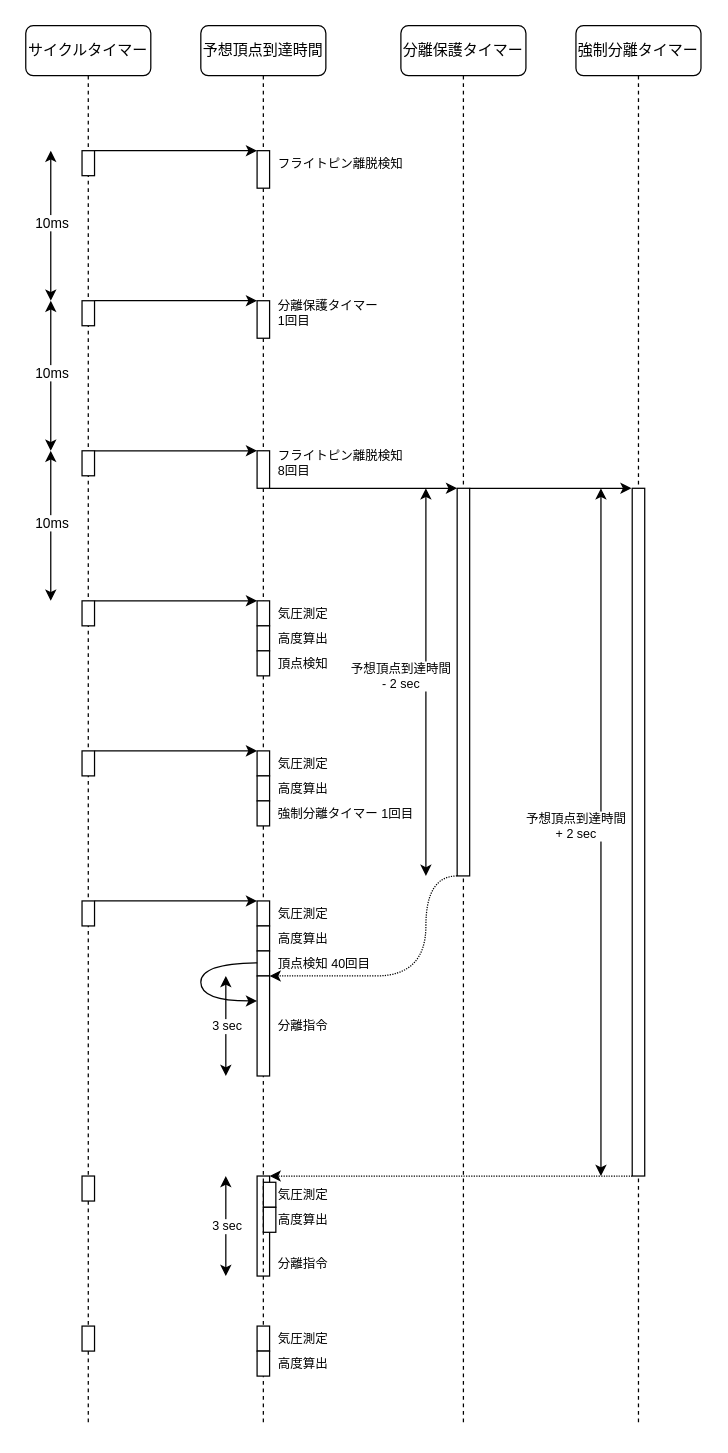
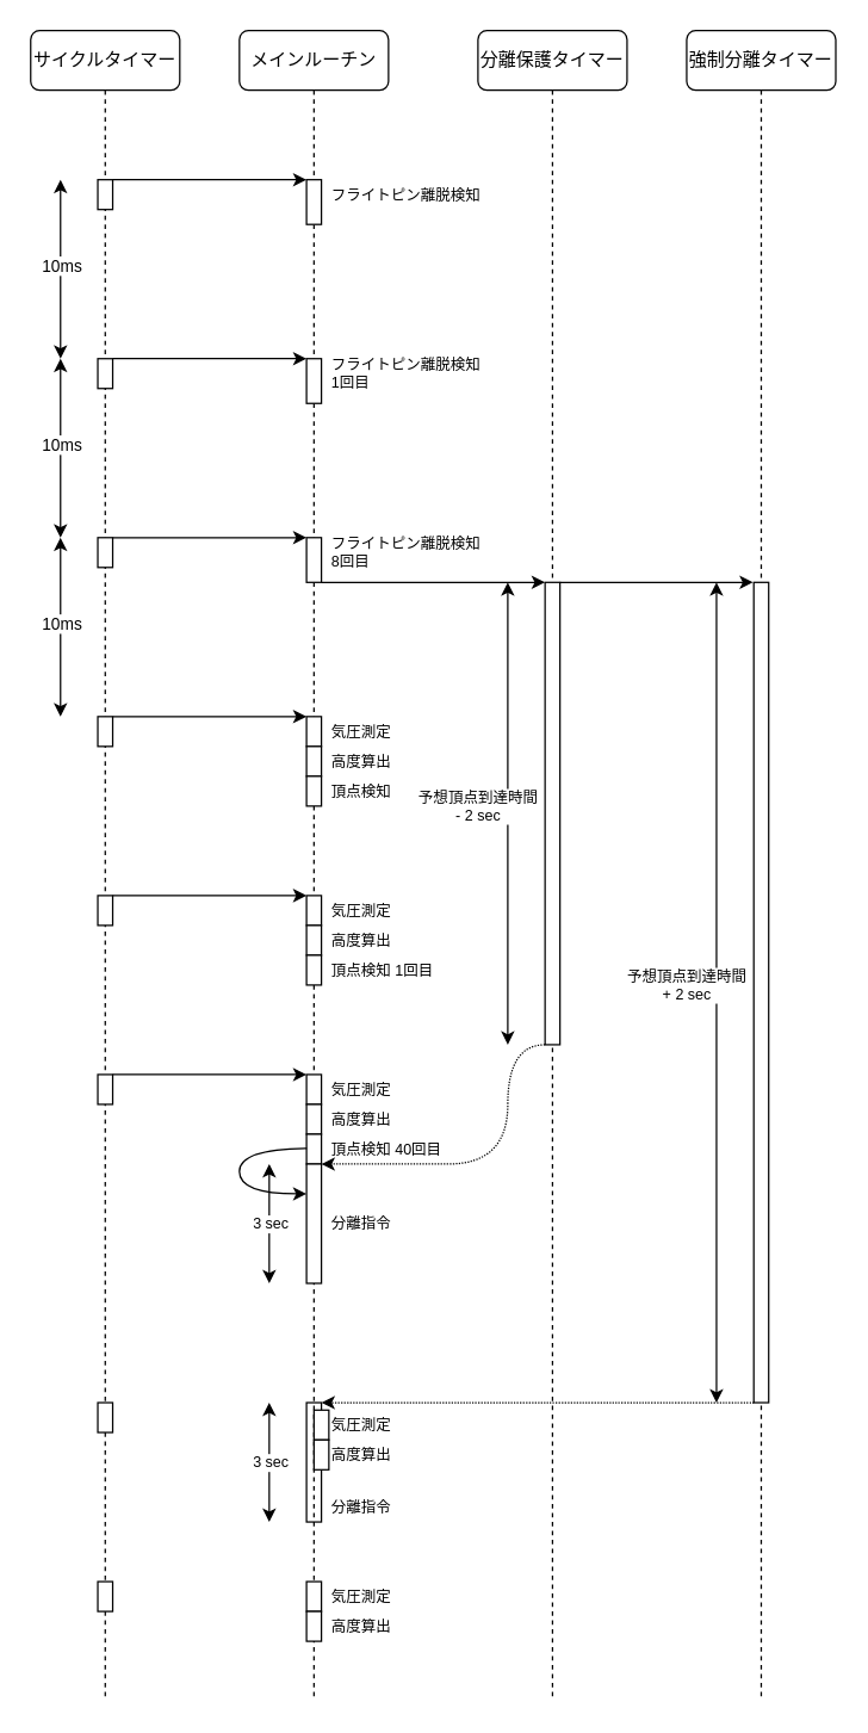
  <mxCell id="0" />
  <mxCell id="1" parent="0" />
  <mxCell id="2" value="" style="html=1;points=[];perimeter=orthogonalPerimeter;rounded=0;shadow=0;comic=0;labelBackgroundColor=none;strokeWidth=1;fontFamily=Verdana;fontSize=12;align=center;" parent="1" vertex="1"><mxGeometry x="205" y="940" width="10" height="80" as="geometry" /></mxCell>
- <mxCell id="3" value="予想頂点到達時間" style="shape=umlLifeline;perimeter=lifelinePerimeter;whiteSpace=wrap;html=1;container=1;collapsible=0;recursiveResize=0;outlineConnect=0;rounded=1;shadow=0;comic=0;labelBackgroundColor=none;strokeWidth=1;fontFamily=Verdana;fontSize=12;align=center;" parent="1" vertex="1"><mxGeometry x="160" y="20" width="100" height="1120" as="geometry" /></mxCell>
+ <mxCell id="3" value="メインルーチン" style="shape=umlLifeline;perimeter=lifelinePerimeter;whiteSpace=wrap;html=1;container=1;collapsible=0;recursiveResize=0;outlineConnect=0;rounded=1;shadow=0;comic=0;labelBackgroundColor=none;strokeWidth=1;fontFamily=Verdana;fontSize=12;align=center;" parent="1" vertex="1"><mxGeometry x="160" y="20" width="100" height="1120" as="geometry" /></mxCell>
  <mxCell id="4" style="edgeStyle=none;rounded=1;orthogonalLoop=1;jettySize=auto;html=1;fontSize=10;" parent="3" source="5" target="3" edge="1"><mxGeometry relative="1" as="geometry" /></mxCell>
  <mxCell id="5" value="" style="html=1;points=[];perimeter=orthogonalPerimeter;rounded=0;shadow=0;comic=0;labelBackgroundColor=none;strokeWidth=1;fontFamily=Verdana;fontSize=12;align=center;" parent="3" vertex="1"><mxGeometry x="45" y="100" width="10" height="30" as="geometry" /></mxCell>
  <mxCell id="6" value="" style="html=1;points=[];perimeter=orthogonalPerimeter;rounded=0;shadow=0;comic=0;labelBackgroundColor=none;strokeWidth=1;fontFamily=Verdana;fontSize=12;align=center;" parent="3" vertex="1"><mxGeometry x="45" y="220" width="10" height="30" as="geometry" /></mxCell>
  <mxCell id="7" value="" style="html=1;points=[];perimeter=orthogonalPerimeter;rounded=0;shadow=0;comic=0;labelBackgroundColor=none;strokeWidth=1;fontFamily=Verdana;fontSize=12;align=center;" parent="3" vertex="1"><mxGeometry x="45" y="340" width="10" height="30" as="geometry" /></mxCell>
  <mxCell id="8" value="" style="html=1;points=[];perimeter=orthogonalPerimeter;rounded=0;shadow=0;comic=0;labelBackgroundColor=none;strokeWidth=1;fontFamily=Verdana;fontSize=12;align=center;" parent="3" vertex="1"><mxGeometry x="45" y="460" width="10" height="20" as="geometry" /></mxCell>
  <mxCell id="9" value="" style="html=1;points=[];perimeter=orthogonalPerimeter;rounded=0;shadow=0;comic=0;labelBackgroundColor=none;strokeWidth=1;fontFamily=Verdana;fontSize=12;align=center;" parent="3" vertex="1"><mxGeometry x="45" y="480" width="10" height="20" as="geometry" /></mxCell>
  <mxCell id="10" value="" style="html=1;points=[];perimeter=orthogonalPerimeter;rounded=0;shadow=0;comic=0;labelBackgroundColor=none;strokeWidth=1;fontFamily=Verdana;fontSize=12;align=center;" parent="3" vertex="1"><mxGeometry x="45" y="500" width="10" height="20" as="geometry" /></mxCell>
  <mxCell id="11" value="" style="html=1;points=[];perimeter=orthogonalPerimeter;rounded=0;shadow=0;comic=0;labelBackgroundColor=none;strokeWidth=1;fontFamily=Verdana;fontSize=12;align=center;" parent="3" vertex="1"><mxGeometry x="45" y="580" width="10" height="20" as="geometry" /></mxCell>
  <mxCell id="12" value="" style="html=1;points=[];perimeter=orthogonalPerimeter;rounded=0;shadow=0;comic=0;labelBackgroundColor=none;strokeWidth=1;fontFamily=Verdana;fontSize=12;align=center;" parent="3" vertex="1"><mxGeometry x="45" y="600" width="10" height="20" as="geometry" /></mxCell>
  <mxCell id="13" value="" style="html=1;points=[];perimeter=orthogonalPerimeter;rounded=0;shadow=0;comic=0;labelBackgroundColor=none;strokeWidth=1;fontFamily=Verdana;fontSize=12;align=center;" parent="3" vertex="1"><mxGeometry x="45" y="620" width="10" height="20" as="geometry" /></mxCell>
  <mxCell id="14" value="" style="html=1;points=[];perimeter=orthogonalPerimeter;rounded=0;shadow=0;comic=0;labelBackgroundColor=none;strokeWidth=1;fontFamily=Verdana;fontSize=12;align=center;" parent="3" vertex="1"><mxGeometry x="45" y="700" width="10" height="20" as="geometry" /></mxCell>
  <mxCell id="15" value="" style="html=1;points=[];perimeter=orthogonalPerimeter;rounded=0;shadow=0;comic=0;labelBackgroundColor=none;strokeWidth=1;fontFamily=Verdana;fontSize=12;align=center;" parent="3" vertex="1"><mxGeometry x="45" y="720" width="10" height="20" as="geometry" /></mxCell>
  <mxCell id="16" value="" style="html=1;points=[];perimeter=orthogonalPerimeter;rounded=0;shadow=0;comic=0;labelBackgroundColor=none;strokeWidth=1;fontFamily=Verdana;fontSize=12;align=center;" parent="3" vertex="1"><mxGeometry x="45" y="740" width="10" height="20" as="geometry" /></mxCell>
  <mxCell id="17" value="" style="html=1;points=[];perimeter=orthogonalPerimeter;rounded=0;shadow=0;comic=0;labelBackgroundColor=none;strokeWidth=1;fontFamily=Verdana;fontSize=12;align=center;" parent="3" vertex="1"><mxGeometry x="45" y="760" width="10" height="80" as="geometry" /></mxCell>
  <mxCell id="18" style="edgeStyle=none;curved=1;orthogonalLoop=1;jettySize=auto;html=1;fontSize=10;exitX=0.014;exitY=0.478;exitDx=0;exitDy=0;exitPerimeter=0;" parent="3" source="16" edge="1"><mxGeometry relative="1" as="geometry"><mxPoint x="45" y="780" as="targetPoint" /><mxPoint x="40" y="750" as="sourcePoint" /><Array as="points"><mxPoint y="750" /><mxPoint y="780" /></Array></mxGeometry></mxCell>
  <mxCell id="19" value="" style="endArrow=classic;startArrow=classic;html=1;fontSize=10;curved=1;" parent="3" edge="1"><mxGeometry width="50" height="50" relative="1" as="geometry"><mxPoint x="20" y="840" as="sourcePoint" /><mxPoint x="20" y="760" as="targetPoint" /></mxGeometry></mxCell>
  <mxCell id="20" value="3 sec" style="edgeLabel;html=1;align=center;verticalAlign=middle;resizable=0;points=[];fontSize=10;" parent="19" vertex="1" connectable="0"><mxGeometry x="0.036" relative="1" as="geometry"><mxPoint as="offset" /></mxGeometry></mxCell>
  <mxCell id="21" value="分離指令" style="text;html=1;strokeColor=none;fillColor=none;align=left;verticalAlign=middle;whiteSpace=wrap;rounded=0;fontSize=10;" parent="3" vertex="1"><mxGeometry x="60" y="980" width="140" height="20" as="geometry" /></mxCell>
  <mxCell id="22" value="" style="html=1;points=[];perimeter=orthogonalPerimeter;rounded=0;shadow=0;comic=0;labelBackgroundColor=none;strokeWidth=1;fontFamily=Verdana;fontSize=12;align=center;" parent="3" vertex="1"><mxGeometry x="50" y="925" width="10" height="20" as="geometry" /></mxCell>
  <mxCell id="23" value="" style="html=1;points=[];perimeter=orthogonalPerimeter;rounded=0;shadow=0;comic=0;labelBackgroundColor=none;strokeWidth=1;fontFamily=Verdana;fontSize=12;align=center;" parent="3" vertex="1"><mxGeometry x="50" y="945" width="10" height="20" as="geometry" /></mxCell>
  <mxCell id="24" value="気圧測定" style="text;html=1;strokeColor=none;fillColor=none;align=left;verticalAlign=middle;whiteSpace=wrap;rounded=0;fontSize=10;" parent="3" vertex="1"><mxGeometry x="60" y="925" width="140" height="20" as="geometry" /></mxCell>
  <mxCell id="25" value="高度算出" style="text;html=1;strokeColor=none;fillColor=none;align=left;verticalAlign=middle;whiteSpace=wrap;rounded=0;fontSize=10;" parent="3" vertex="1"><mxGeometry x="60" y="945" width="140" height="20" as="geometry" /></mxCell>
  <mxCell id="26" value="分離保護タイマー" style="shape=umlLifeline;perimeter=lifelinePerimeter;whiteSpace=wrap;html=1;container=1;collapsible=0;recursiveResize=0;outlineConnect=0;rounded=1;shadow=0;comic=0;labelBackgroundColor=none;strokeWidth=1;fontFamily=Verdana;fontSize=12;align=center;" parent="1" vertex="1"><mxGeometry x="320" y="20" width="100" height="1120" as="geometry" /></mxCell>
  <mxCell id="27" value="" style="html=1;points=[];perimeter=orthogonalPerimeter;rounded=0;shadow=0;comic=0;labelBackgroundColor=none;strokeWidth=1;fontFamily=Verdana;fontSize=12;align=center;" parent="26" vertex="1"><mxGeometry x="45" y="370" width="10" height="310" as="geometry" /></mxCell>
  <mxCell id="28" value="予想頂点到達時間&lt;br&gt;-&amp;nbsp;2 sec" style="endArrow=classic;startArrow=classic;html=1;rounded=1;fontSize=10;" parent="26" edge="1"><mxGeometry x="0.032" y="20" width="50" height="50" relative="1" as="geometry"><mxPoint x="20" y="680" as="sourcePoint" /><mxPoint x="20" y="370" as="targetPoint" /><Array as="points" /><mxPoint as="offset" /></mxGeometry></mxCell>
  <mxCell id="29" value="" style="endArrow=classic;html=1;rounded=1;fontSize=10;entryX=-0.049;entryY=0;entryDx=0;entryDy=0;entryPerimeter=0;" parent="26" target="31" edge="1"><mxGeometry width="50" height="50" relative="1" as="geometry"><mxPoint x="55" y="370" as="sourcePoint" /><mxPoint x="105" y="320" as="targetPoint" /></mxGeometry></mxCell>
  <mxCell id="30" value="強制分離タイマー" style="shape=umlLifeline;perimeter=lifelinePerimeter;whiteSpace=wrap;html=1;container=1;collapsible=0;recursiveResize=0;outlineConnect=0;rounded=1;shadow=0;comic=0;labelBackgroundColor=none;strokeWidth=1;fontFamily=Verdana;fontSize=12;align=center;" parent="1" vertex="1"><mxGeometry x="460" y="20" width="100" height="1120" as="geometry" /></mxCell>
  <mxCell id="31" value="" style="html=1;points=[];perimeter=orthogonalPerimeter;rounded=0;shadow=0;comic=0;labelBackgroundColor=none;strokeWidth=1;fontFamily=Verdana;fontSize=12;align=center;" parent="30" vertex="1"><mxGeometry x="45" y="370" width="10" height="550" as="geometry" /></mxCell>
  <mxCell id="32" value="予想頂点到達時間&lt;br style=&quot;border-color: var(--border-color);&quot;&gt;+ 2 sec" style="endArrow=classic;startArrow=classic;html=1;rounded=1;fontSize=10;" parent="30" edge="1"><mxGeometry x="0.018" y="20" width="50" height="50" relative="1" as="geometry"><mxPoint x="20" y="920" as="sourcePoint" /><mxPoint x="20" y="370" as="targetPoint" /><Array as="points" /><mxPoint as="offset" /></mxGeometry></mxCell>
  <mxCell id="33" value="サイクルタイマー" style="shape=umlLifeline;perimeter=lifelinePerimeter;whiteSpace=wrap;html=1;container=1;collapsible=0;recursiveResize=0;outlineConnect=0;rounded=1;shadow=0;comic=0;labelBackgroundColor=none;strokeWidth=1;fontFamily=Verdana;fontSize=12;align=center;" parent="1" vertex="1"><mxGeometry x="20" y="20" width="100" height="1120" as="geometry" /></mxCell>
  <mxCell id="34" value="" style="html=1;points=[];perimeter=orthogonalPerimeter;rounded=0;shadow=0;comic=0;labelBackgroundColor=none;strokeWidth=1;fontFamily=Verdana;fontSize=12;align=center;" parent="33" vertex="1"><mxGeometry x="45" y="100" width="10" height="20" as="geometry" /></mxCell>
  <mxCell id="35" value="" style="html=1;points=[];perimeter=orthogonalPerimeter;rounded=0;shadow=0;comic=0;labelBackgroundColor=none;strokeWidth=1;fontFamily=Verdana;fontSize=12;align=center;" parent="33" vertex="1"><mxGeometry x="45" y="220" width="10" height="20" as="geometry" /></mxCell>
  <mxCell id="36" value="" style="html=1;points=[];perimeter=orthogonalPerimeter;rounded=0;shadow=0;comic=0;labelBackgroundColor=none;strokeWidth=1;fontFamily=Verdana;fontSize=12;align=center;" parent="33" vertex="1"><mxGeometry x="45" y="340" width="10" height="20" as="geometry" /></mxCell>
  <mxCell id="37" value="" style="html=1;points=[];perimeter=orthogonalPerimeter;rounded=0;shadow=0;comic=0;labelBackgroundColor=none;strokeWidth=1;fontFamily=Verdana;fontSize=12;align=center;" parent="33" vertex="1"><mxGeometry x="45" y="460" width="10" height="20" as="geometry" /></mxCell>
  <mxCell id="38" value="" style="endArrow=classic;startArrow=classic;html=1;rounded=0;" parent="33" edge="1"><mxGeometry width="50" height="50" relative="1" as="geometry"><mxPoint x="20" y="220" as="sourcePoint" /><mxPoint x="20" y="100" as="targetPoint" /></mxGeometry></mxCell>
  <mxCell id="39" value="10ms" style="edgeLabel;html=1;align=center;verticalAlign=middle;resizable=0;points=[];" parent="38" vertex="1" connectable="0"><mxGeometry x="0.045" relative="1" as="geometry"><mxPoint as="offset" /></mxGeometry></mxCell>
  <mxCell id="40" value="" style="endArrow=classic;startArrow=classic;html=1;rounded=0;" parent="33" edge="1"><mxGeometry width="50" height="50" relative="1" as="geometry"><mxPoint x="20" y="340" as="sourcePoint" /><mxPoint x="20" y="220" as="targetPoint" /></mxGeometry></mxCell>
  <mxCell id="41" value="10ms" style="edgeLabel;html=1;align=center;verticalAlign=middle;resizable=0;points=[];" parent="40" vertex="1" connectable="0"><mxGeometry x="0.045" relative="1" as="geometry"><mxPoint as="offset" /></mxGeometry></mxCell>
  <mxCell id="42" value="" style="endArrow=classic;startArrow=classic;html=1;rounded=0;" parent="33" edge="1"><mxGeometry width="50" height="50" relative="1" as="geometry"><mxPoint x="20" y="460" as="sourcePoint" /><mxPoint x="20" y="340" as="targetPoint" /></mxGeometry></mxCell>
  <mxCell id="43" value="10ms" style="edgeLabel;html=1;align=center;verticalAlign=middle;resizable=0;points=[];" parent="42" vertex="1" connectable="0"><mxGeometry x="0.045" relative="1" as="geometry"><mxPoint as="offset" /></mxGeometry></mxCell>
  <mxCell id="44" value="" style="html=1;points=[];perimeter=orthogonalPerimeter;rounded=0;shadow=0;comic=0;labelBackgroundColor=none;strokeWidth=1;fontFamily=Verdana;fontSize=12;align=center;" parent="33" vertex="1"><mxGeometry x="45" y="580" width="10" height="20" as="geometry" /></mxCell>
  <mxCell id="45" value="" style="html=1;points=[];perimeter=orthogonalPerimeter;rounded=0;shadow=0;comic=0;labelBackgroundColor=none;strokeWidth=1;fontFamily=Verdana;fontSize=12;align=center;" parent="33" vertex="1"><mxGeometry x="45" y="920" width="10" height="20" as="geometry" /></mxCell>
  <mxCell id="46" value="" style="html=1;points=[];perimeter=orthogonalPerimeter;rounded=0;shadow=0;comic=0;labelBackgroundColor=none;strokeWidth=1;fontFamily=Verdana;fontSize=12;align=center;" parent="33" vertex="1"><mxGeometry x="45" y="1040" width="10" height="20" as="geometry" /></mxCell>
  <mxCell id="47" style="edgeStyle=orthogonalEdgeStyle;rounded=0;orthogonalLoop=1;jettySize=auto;html=1;" parent="1" source="34" target="5" edge="1"><mxGeometry relative="1" as="geometry"><Array as="points"><mxPoint x="90" y="120" /><mxPoint x="90" y="120" /></Array></mxGeometry></mxCell>
  <mxCell id="48" style="edgeStyle=orthogonalEdgeStyle;rounded=0;orthogonalLoop=1;jettySize=auto;html=1;" parent="1" source="35" target="6" edge="1"><mxGeometry relative="1" as="geometry"><Array as="points"><mxPoint x="160" y="240" /><mxPoint x="160" y="240" /></Array></mxGeometry></mxCell>
  <mxCell id="49" style="edgeStyle=orthogonalEdgeStyle;rounded=0;orthogonalLoop=1;jettySize=auto;html=1;" parent="1" source="36" target="7" edge="1"><mxGeometry relative="1" as="geometry"><Array as="points"><mxPoint x="180" y="360" /><mxPoint x="180" y="360" /></Array></mxGeometry></mxCell>
  <mxCell id="50" style="edgeStyle=orthogonalEdgeStyle;rounded=0;orthogonalLoop=1;jettySize=auto;html=1;" parent="1" source="37" target="8" edge="1"><mxGeometry relative="1" as="geometry"><Array as="points"><mxPoint x="190" y="480" /><mxPoint x="190" y="480" /></Array></mxGeometry></mxCell>
  <mxCell id="51" value="フライトピン離脱検知" style="text;html=1;strokeColor=none;fillColor=none;align=left;verticalAlign=middle;whiteSpace=wrap;rounded=0;fontSize=10;" parent="1" vertex="1"><mxGeometry x="220" y="120" width="140" height="20" as="geometry" /></mxCell>
- <mxCell id="52" value="分離保護タイマー&lt;br&gt;1回目" style="text;html=1;strokeColor=none;fillColor=none;align=left;verticalAlign=middle;whiteSpace=wrap;rounded=0;fontSize=10;" parent="1" vertex="1"><mxGeometry x="220" y="240" width="140" height="20" as="geometry" /></mxCell>
+ <mxCell id="52" value="フライトピン離脱検知&lt;br&gt;1回目" style="text;html=1;strokeColor=none;fillColor=none;align=left;verticalAlign=middle;whiteSpace=wrap;rounded=0;fontSize=10;" parent="1" vertex="1"><mxGeometry x="220" y="240" width="140" height="20" as="geometry" /></mxCell>
  <mxCell id="53" value="フライトピン離脱検知&lt;br&gt;8回目" style="text;html=1;strokeColor=none;fillColor=none;align=left;verticalAlign=middle;whiteSpace=wrap;rounded=0;fontSize=10;" parent="1" vertex="1"><mxGeometry x="220" y="360" width="140" height="20" as="geometry" /></mxCell>
  <mxCell id="54" value="気圧測定" style="text;html=1;strokeColor=none;fillColor=none;align=left;verticalAlign=middle;whiteSpace=wrap;rounded=0;fontSize=10;" parent="1" vertex="1"><mxGeometry x="220" y="480" width="140" height="20" as="geometry" /></mxCell>
  <mxCell id="55" style="edgeStyle=none;rounded=1;orthogonalLoop=1;jettySize=auto;html=1;fontSize=10;" parent="1" source="7" target="27" edge="1"><mxGeometry relative="1" as="geometry" /></mxCell>
  <mxCell id="56" value="高度算出" style="text;html=1;strokeColor=none;fillColor=none;align=left;verticalAlign=middle;whiteSpace=wrap;rounded=0;fontSize=10;" parent="1" vertex="1"><mxGeometry x="220" y="500" width="140" height="20" as="geometry" /></mxCell>
  <mxCell id="57" value="頂点検知" style="text;html=1;strokeColor=none;fillColor=none;align=left;verticalAlign=middle;whiteSpace=wrap;rounded=0;fontSize=10;" parent="1" vertex="1"><mxGeometry x="220" y="520" width="140" height="20" as="geometry" /></mxCell>
  <mxCell id="58" style="edgeStyle=none;rounded=1;orthogonalLoop=1;jettySize=auto;html=1;fontSize=10;" parent="1" source="59" target="14" edge="1"><mxGeometry relative="1" as="geometry"><Array as="points"><mxPoint x="180" y="720" /></Array></mxGeometry></mxCell>
  <mxCell id="59" value="" style="html=1;points=[];perimeter=orthogonalPerimeter;rounded=0;shadow=0;comic=0;labelBackgroundColor=none;strokeWidth=1;fontFamily=Verdana;fontSize=12;align=center;" parent="1" vertex="1"><mxGeometry x="65" y="720" width="10" height="20" as="geometry" /></mxCell>
  <mxCell id="60" style="edgeStyle=none;rounded=1;orthogonalLoop=1;jettySize=auto;html=1;fontSize=10;" parent="1" source="44" target="11" edge="1"><mxGeometry relative="1" as="geometry"><Array as="points"><mxPoint x="170" y="600" /></Array></mxGeometry></mxCell>
  <mxCell id="61" value="気圧測定" style="text;html=1;strokeColor=none;fillColor=none;align=left;verticalAlign=middle;whiteSpace=wrap;rounded=0;fontSize=10;" parent="1" vertex="1"><mxGeometry x="220" y="600" width="140" height="20" as="geometry" /></mxCell>
  <mxCell id="62" value="高度算出" style="text;html=1;strokeColor=none;fillColor=none;align=left;verticalAlign=middle;whiteSpace=wrap;rounded=0;fontSize=10;" parent="1" vertex="1"><mxGeometry x="220" y="620" width="140" height="20" as="geometry" /></mxCell>
- <mxCell id="63" value="強制分離タイマー 1回目" style="text;html=1;strokeColor=none;fillColor=none;align=left;verticalAlign=middle;whiteSpace=wrap;rounded=0;fontSize=10;" parent="1" vertex="1"><mxGeometry x="220" y="640" width="140" height="20" as="geometry" /></mxCell>
+ <mxCell id="63" value="頂点検知 1回目" style="text;html=1;strokeColor=none;fillColor=none;align=left;verticalAlign=middle;whiteSpace=wrap;rounded=0;fontSize=10;" parent="1" vertex="1"><mxGeometry x="220" y="640" width="140" height="20" as="geometry" /></mxCell>
  <mxCell id="64" value="気圧測定" style="text;html=1;strokeColor=none;fillColor=none;align=left;verticalAlign=middle;whiteSpace=wrap;rounded=0;fontSize=10;" parent="1" vertex="1"><mxGeometry x="220" y="720" width="140" height="20" as="geometry" /></mxCell>
  <mxCell id="65" value="高度算出" style="text;html=1;strokeColor=none;fillColor=none;align=left;verticalAlign=middle;whiteSpace=wrap;rounded=0;fontSize=10;" parent="1" vertex="1"><mxGeometry x="220" y="740" width="140" height="20" as="geometry" /></mxCell>
  <mxCell id="66" value="頂点検知 40回目" style="text;html=1;strokeColor=none;fillColor=none;align=left;verticalAlign=middle;whiteSpace=wrap;rounded=0;fontSize=10;" parent="1" vertex="1"><mxGeometry x="220" y="760" width="140" height="20" as="geometry" /></mxCell>
  <mxCell id="67" value="" style="edgeStyle=none;curved=1;orthogonalLoop=1;jettySize=auto;html=1;fontSize=10;dashed=1;dashPattern=1 1;" parent="1" source="27" target="17" edge="1"><mxGeometry relative="1" as="geometry"><mxPoint x="290" y="700" as="targetPoint" /><Array as="points"><mxPoint x="340" y="700" /><mxPoint x="340" y="780" /><mxPoint x="260" y="780" /></Array></mxGeometry></mxCell>
  <mxCell id="68" value="分離指令" style="text;html=1;strokeColor=none;fillColor=none;align=left;verticalAlign=middle;whiteSpace=wrap;rounded=0;fontSize=10;" parent="1" vertex="1"><mxGeometry x="220" y="810" width="140" height="20" as="geometry" /></mxCell>
  <mxCell id="69" value="" style="endArrow=classic;startArrow=classic;html=1;fontSize=10;curved=1;" parent="1" edge="1"><mxGeometry width="50" height="50" relative="1" as="geometry"><mxPoint x="180" y="1020" as="sourcePoint" /><mxPoint x="180" y="940" as="targetPoint" /></mxGeometry></mxCell>
  <mxCell id="70" value="3 sec" style="edgeLabel;html=1;align=center;verticalAlign=middle;resizable=0;points=[];fontSize=10;" parent="69" vertex="1" connectable="0"><mxGeometry x="0.036" relative="1" as="geometry"><mxPoint as="offset" /></mxGeometry></mxCell>
  <mxCell id="71" style="edgeStyle=none;curved=1;orthogonalLoop=1;jettySize=auto;html=1;fontSize=10;dashed=1;dashPattern=1 1;" parent="1" source="31" target="2" edge="1"><mxGeometry relative="1" as="geometry" /></mxCell>
  <mxCell id="72" value="" style="html=1;points=[];perimeter=orthogonalPerimeter;rounded=0;shadow=0;comic=0;labelBackgroundColor=none;strokeWidth=1;fontFamily=Verdana;fontSize=12;align=center;" parent="1" vertex="1"><mxGeometry x="205" y="1060" width="10" height="20" as="geometry" /></mxCell>
  <mxCell id="73" value="" style="html=1;points=[];perimeter=orthogonalPerimeter;rounded=0;shadow=0;comic=0;labelBackgroundColor=none;strokeWidth=1;fontFamily=Verdana;fontSize=12;align=center;" parent="1" vertex="1"><mxGeometry x="205" y="1080" width="10" height="20" as="geometry" /></mxCell>
  <mxCell id="74" value="気圧測定" style="text;html=1;strokeColor=none;fillColor=none;align=left;verticalAlign=middle;whiteSpace=wrap;rounded=0;fontSize=10;" parent="1" vertex="1"><mxGeometry x="220" y="1060" width="140" height="20" as="geometry" /></mxCell>
  <mxCell id="75" value="高度算出" style="text;html=1;strokeColor=none;fillColor=none;align=left;verticalAlign=middle;whiteSpace=wrap;rounded=0;fontSize=10;" parent="1" vertex="1"><mxGeometry x="220" y="1080" width="140" height="20" as="geometry" /></mxCell>
